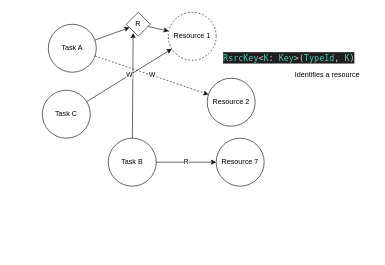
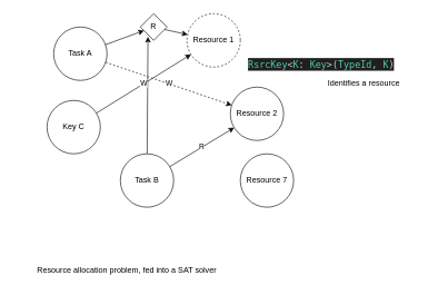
  <mxCell id="0" />
  <mxCell id="1" parent="0" />
  <mxCell id="2" value="W" style="edgeStyle=none;html=1;dashed=1;" parent="1" source="4" target="9" edge="1"><mxGeometry relative="1" as="geometry" /></mxCell>
  <mxCell id="3" style="edgeStyle=none;html=1;" parent="1" source="4" target="12" edge="1"><mxGeometry relative="1" as="geometry" /></mxCell>
  <mxCell id="4" value="Task A" style="ellipse;whiteSpace=wrap;html=1;aspect=fixed;" parent="1" vertex="1"><mxGeometry x="80" y="40" width="80" height="80" as="geometry" /></mxCell>
- <mxCell id="5" value="R" style="edgeStyle=none;html=1;" parent="1" source="7" target="10" edge="1"><mxGeometry relative="1" as="geometry" /></mxCell>
+ <mxCell id="5" value="R" style="edgeStyle=none;html=1;" parent="1" source="7" target="9" edge="1"><mxGeometry relative="1" as="geometry" /></mxCell>
  <mxCell id="6" style="edgeStyle=none;html=1;entryX=0.287;entryY=0.865;entryDx=0;entryDy=0;entryPerimeter=0;" parent="1" source="7" target="12" edge="1"><mxGeometry relative="1" as="geometry" /></mxCell>
  <mxCell id="7" value="Task B" style="ellipse;whiteSpace=wrap;html=1;aspect=fixed;" parent="1" vertex="1"><mxGeometry x="180" y="230" width="80" height="80" as="geometry" /></mxCell>
  <mxCell id="8" value="Resource 1" style="ellipse;whiteSpace=wrap;html=1;aspect=fixed;dashed=1;" parent="1" vertex="1"><mxGeometry x="280" y="20" width="80" height="80" as="geometry" /></mxCell>
  <mxCell id="9" value="Resource 2" style="ellipse;whiteSpace=wrap;html=1;aspect=fixed;" parent="1" vertex="1"><mxGeometry x="345" y="130" width="80" height="80" as="geometry" /></mxCell>
  <mxCell id="10" value="Resource 7" style="ellipse;whiteSpace=wrap;html=1;aspect=fixed;" parent="1" vertex="1"><mxGeometry x="360" y="230" width="80" height="80" as="geometry" /></mxCell>
  <mxCell id="11" style="edgeStyle=none;html=1;" parent="1" source="12" target="8" edge="1"><mxGeometry relative="1" as="geometry" /></mxCell>
  <mxCell id="12" value="R" style="rhombus;whiteSpace=wrap;html=1;" parent="1" vertex="1"><mxGeometry x="210" y="20" width="40" height="40" as="geometry" /></mxCell>
+ <mxCell id="13" value="Resource allocation problem, fed into a SAT solver" style="text;html=1;strokeColor=none;fillColor=none;align=center;verticalAlign=middle;whiteSpace=wrap;rounded=0;" parent="1" vertex="1"><mxGeometry x="20" y="390" width="340" height="30" as="geometry" /></mxCell>
  <mxCell id="14" value="&lt;div style=&quot;color: rgb(204, 204, 204); background-color: rgb(31, 31, 31); font-family: &amp;quot;Droid Sans Mono&amp;quot;, &amp;quot;monospace&amp;quot;, monospace; font-weight: normal; font-size: 14px; line-height: 19px;&quot;&gt;&lt;div&gt;&lt;span style=&quot;color: #4ec9b0;&quot;&gt;RsrcKey&lt;/span&gt;&lt;span style=&quot;color: #cccccc;&quot;&gt;&amp;lt;&lt;/span&gt;&lt;span style=&quot;color: #4ec9b0;&quot;&gt;K&lt;/span&gt;&lt;span style=&quot;color: #d4d4d4;&quot;&gt;:&lt;/span&gt;&lt;span style=&quot;color: #cccccc;&quot;&gt; &lt;/span&gt;&lt;span style=&quot;color: #4ec9b0;&quot;&gt;Key&lt;/span&gt;&lt;span style=&quot;color: #cccccc;&quot;&gt;&amp;gt;(&lt;/span&gt;&lt;span style=&quot;color: #4ec9b0;&quot;&gt;TypeId&lt;/span&gt;&lt;span style=&quot;color: #cccccc;&quot;&gt;, &lt;/span&gt;&lt;span style=&quot;color: #4ec9b0;&quot;&gt;K&lt;/span&gt;&lt;span style=&quot;color: #cccccc;&quot;&gt;)&lt;/span&gt;&lt;/div&gt;&lt;/div&gt;" style="text;whiteSpace=wrap;html=1;" parent="1" vertex="1"><mxGeometry x="370" y="80" width="250" height="40" as="geometry" /></mxCell>
  <mxCell id="15" value="Identifies a resource" style="text;html=1;align=center;verticalAlign=middle;resizable=0;points=[];autosize=1;strokeColor=none;fillColor=none;" parent="1" vertex="1"><mxGeometry x="480" y="110" width="130" height="30" as="geometry" /></mxCell>
  <mxCell id="16" value="W" style="edgeStyle=none;html=1;" edge="1" parent="1" source="17" target="8"><mxGeometry relative="1" as="geometry" /></mxCell>
- <mxCell id="17" value="Task C" style="ellipse;whiteSpace=wrap;html=1;aspect=fixed;" vertex="1" parent="1"><mxGeometry x="70" y="150" width="80" height="80" as="geometry" /></mxCell>
+ <mxCell id="17" value="Key C" style="ellipse;whiteSpace=wrap;html=1;aspect=fixed;" vertex="1" parent="1"><mxGeometry x="70" y="150" width="80" height="80" as="geometry" /></mxCell>
